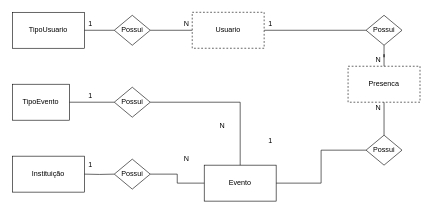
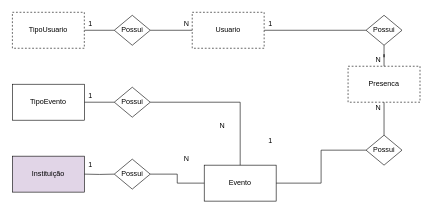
  <mxCell id="0" />
  <mxCell id="1" parent="0" />
  <mxCell id="2" style="edgeStyle=orthogonalEdgeStyle;rounded=0;orthogonalLoop=1;jettySize=auto;html=1;endArrow=none;endFill=0;" edge="1" parent="1" source="3" target="14"><mxGeometry relative="1" as="geometry" /></mxCell>
- <mxCell id="3" value="TipoUsuario" style="rounded=0;whiteSpace=wrap;html=1;" vertex="1" parent="1"><mxGeometry x="20" y="20" width="120" height="60" as="geometry" /></mxCell>
+ <mxCell id="3" value="TipoUsuario" style="rounded=0;whiteSpace=wrap;html=1;dashed=1;" vertex="1" parent="1"><mxGeometry x="20" y="20" width="120" height="60" as="geometry" /></mxCell>
  <mxCell id="4" style="edgeStyle=orthogonalEdgeStyle;rounded=0;orthogonalLoop=1;jettySize=auto;html=1;endArrow=none;endFill=0;" edge="1" parent="1" source="5" target="16"><mxGeometry relative="1" as="geometry" /></mxCell>
- <mxCell id="5" value="TipoEvento" style="rounded=0;whiteSpace=wrap;html=1;" vertex="1" parent="1"><mxGeometry x="20" y="140" width="95" height="60" as="geometry" /></mxCell>
+ <mxCell id="5" value="TipoEvento" style="rounded=0;whiteSpace=wrap;html=1;" vertex="1" parent="1"><mxGeometry x="20" y="140" width="120" height="60" as="geometry" /></mxCell>
  <mxCell id="6" style="edgeStyle=orthogonalEdgeStyle;rounded=0;orthogonalLoop=1;jettySize=auto;html=1;endArrow=none;endFill=0;" edge="1" parent="1" target="18"><mxGeometry relative="1" as="geometry"><mxPoint x="140" y="290" as="sourcePoint" /></mxGeometry></mxCell>
- <mxCell id="7" value="Instituição" style="rounded=0;whiteSpace=wrap;html=1;" vertex="1" parent="1"><mxGeometry x="20" y="260" width="120" height="60" as="geometry" /></mxCell>
+ <mxCell id="7" value="Instituição" style="rounded=0;whiteSpace=wrap;html=1;fillColor=#e1d5e7;" vertex="1" parent="1"><mxGeometry x="20" y="260" width="120" height="60" as="geometry" /></mxCell>
  <mxCell id="8" style="edgeStyle=orthogonalEdgeStyle;rounded=0;orthogonalLoop=1;jettySize=auto;html=1;endArrow=none;endFill=0;" edge="1" parent="1" source="9" target="20"><mxGeometry relative="1" as="geometry" /></mxCell>
  <mxCell id="9" value="Usuario" style="rounded=0;whiteSpace=wrap;html=1;dashed=1;" vertex="1" parent="1"><mxGeometry x="320" y="20" width="120" height="60" as="geometry" /></mxCell>
  <mxCell id="10" style="edgeStyle=orthogonalEdgeStyle;rounded=0;orthogonalLoop=1;jettySize=auto;html=1;endArrow=none;endFill=0;" edge="1" parent="1" source="11" target="22"><mxGeometry relative="1" as="geometry" /></mxCell>
  <mxCell id="11" value="Evento" style="rounded=0;whiteSpace=wrap;html=1;" vertex="1" parent="1"><mxGeometry x="340" y="275" width="120" height="60" as="geometry" /></mxCell>
  <mxCell id="12" value="Presenca" style="rounded=0;whiteSpace=wrap;html=1;dashed=1;" vertex="1" parent="1"><mxGeometry x="580" y="110" width="120" height="60" as="geometry" /></mxCell>
  <mxCell id="13" style="edgeStyle=orthogonalEdgeStyle;rounded=0;orthogonalLoop=1;jettySize=auto;html=1;endArrow=none;endFill=0;" edge="1" parent="1" source="14" target="9"><mxGeometry relative="1" as="geometry" /></mxCell>
  <mxCell id="14" value="Possui" style="rhombus;whiteSpace=wrap;html=1;" vertex="1" parent="1"><mxGeometry x="190" y="25" width="60" height="50" as="geometry" /></mxCell>
  <mxCell id="15" style="edgeStyle=orthogonalEdgeStyle;rounded=0;orthogonalLoop=1;jettySize=auto;html=1;endArrow=none;endFill=0;" edge="1" parent="1" source="16" target="11"><mxGeometry relative="1" as="geometry" /></mxCell>
  <mxCell id="16" value="Possui" style="rhombus;whiteSpace=wrap;html=1;" vertex="1" parent="1"><mxGeometry x="190" y="145" width="60" height="50" as="geometry" /></mxCell>
  <mxCell id="17" style="edgeStyle=orthogonalEdgeStyle;rounded=0;orthogonalLoop=1;jettySize=auto;html=1;entryX=0;entryY=0.5;entryDx=0;entryDy=0;endArrow=none;endFill=0;" edge="1" parent="1" source="18" target="11"><mxGeometry relative="1" as="geometry" /></mxCell>
  <mxCell id="18" value="Possui" style="rhombus;whiteSpace=wrap;html=1;" vertex="1" parent="1"><mxGeometry x="190" y="265" width="60" height="50" as="geometry" /></mxCell>
  <mxCell id="19" style="edgeStyle=orthogonalEdgeStyle;rounded=0;orthogonalLoop=1;jettySize=auto;html=1;endArrow=none;endFill=0;" edge="1" parent="1" source="20" target="12"><mxGeometry relative="1" as="geometry" /></mxCell>
  <mxCell id="20" value="Possui" style="rhombus;whiteSpace=wrap;html=1;" vertex="1" parent="1"><mxGeometry x="610" y="25" width="60" height="50" as="geometry" /></mxCell>
  <mxCell id="21" style="edgeStyle=orthogonalEdgeStyle;rounded=0;orthogonalLoop=1;jettySize=auto;html=1;endArrow=none;endFill=0;" edge="1" parent="1" source="22" target="12"><mxGeometry relative="1" as="geometry" /></mxCell>
  <mxCell id="22" value="Possui" style="rhombus;whiteSpace=wrap;html=1;" vertex="1" parent="1"><mxGeometry x="610" y="225" width="60" height="50" as="geometry" /></mxCell>
  <mxCell id="23" value="1" style="text;html=1;align=center;verticalAlign=middle;resizable=0;points=[];autosize=1;" vertex="1" parent="1"><mxGeometry x="140" y="30" width="20" height="20" as="geometry" /></mxCell>
  <mxCell id="24" value="N" style="text;html=1;align=center;verticalAlign=middle;resizable=0;points=[];autosize=1;" vertex="1" parent="1"><mxGeometry x="300" y="30" width="20" height="20" as="geometry" /></mxCell>
  <mxCell id="25" value="1" style="text;html=1;align=center;verticalAlign=middle;resizable=0;points=[];autosize=1;" vertex="1" parent="1"><mxGeometry x="140" y="150" width="20" height="20" as="geometry" /></mxCell>
  <mxCell id="26" value="N" style="text;html=1;align=center;verticalAlign=middle;resizable=0;points=[];autosize=1;" vertex="1" parent="1"><mxGeometry x="360" y="200" width="20" height="20" as="geometry" /></mxCell>
  <mxCell id="27" value="1" style="text;html=1;align=center;verticalAlign=middle;resizable=0;points=[];autosize=1;" vertex="1" parent="1"><mxGeometry x="140" y="265" width="20" height="20" as="geometry" /></mxCell>
  <mxCell id="28" value="N" style="text;html=1;align=center;verticalAlign=middle;resizable=0;points=[];autosize=1;" vertex="1" parent="1"><mxGeometry x="300" y="255" width="20" height="20" as="geometry" /></mxCell>
  <mxCell id="29" value="1" style="text;html=1;align=center;verticalAlign=middle;resizable=0;points=[];autosize=1;" vertex="1" parent="1"><mxGeometry x="440" y="30" width="20" height="20" as="geometry" /></mxCell>
  <mxCell id="30" value="1" style="text;html=1;align=center;verticalAlign=middle;resizable=0;points=[];autosize=1;" vertex="1" parent="1"><mxGeometry x="440" y="225" width="20" height="20" as="geometry" /></mxCell>
  <mxCell id="31" value="N" style="text;html=1;align=center;verticalAlign=middle;resizable=0;points=[];autosize=1;" vertex="1" parent="1"><mxGeometry x="620" y="170" width="20" height="20" as="geometry" /></mxCell>
  <mxCell id="32" value="N" style="text;html=1;align=center;verticalAlign=middle;resizable=0;points=[];autosize=1;" vertex="1" parent="1"><mxGeometry x="620" y="90" width="20" height="20" as="geometry" /></mxCell>
